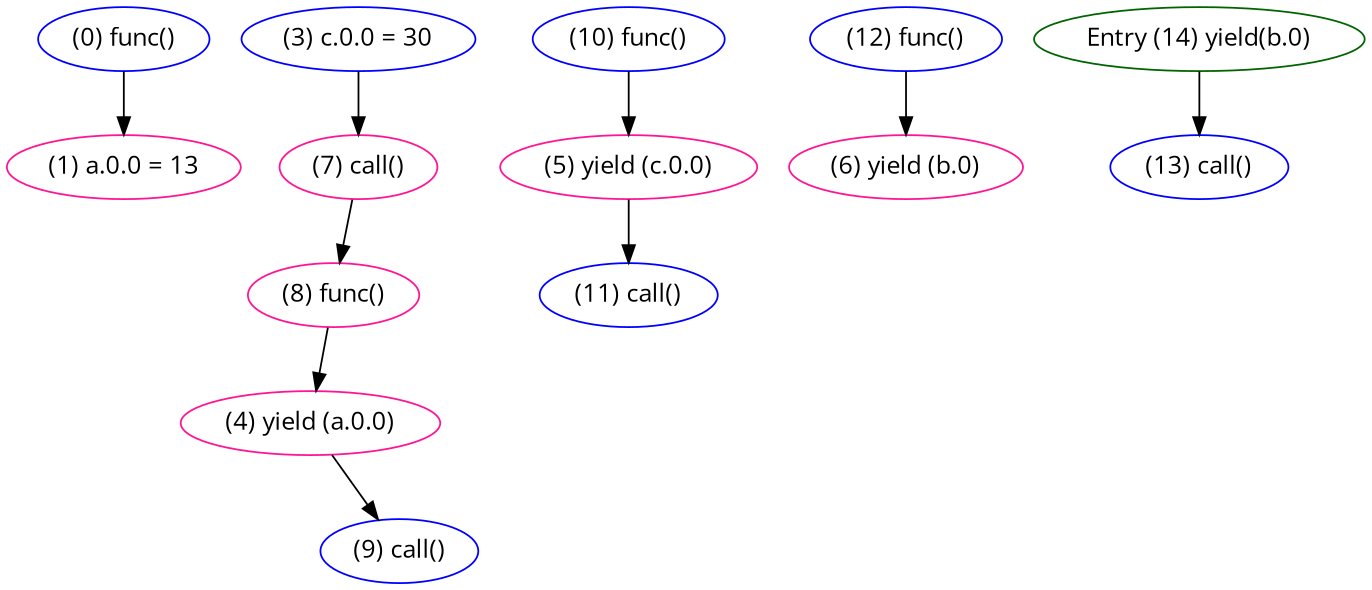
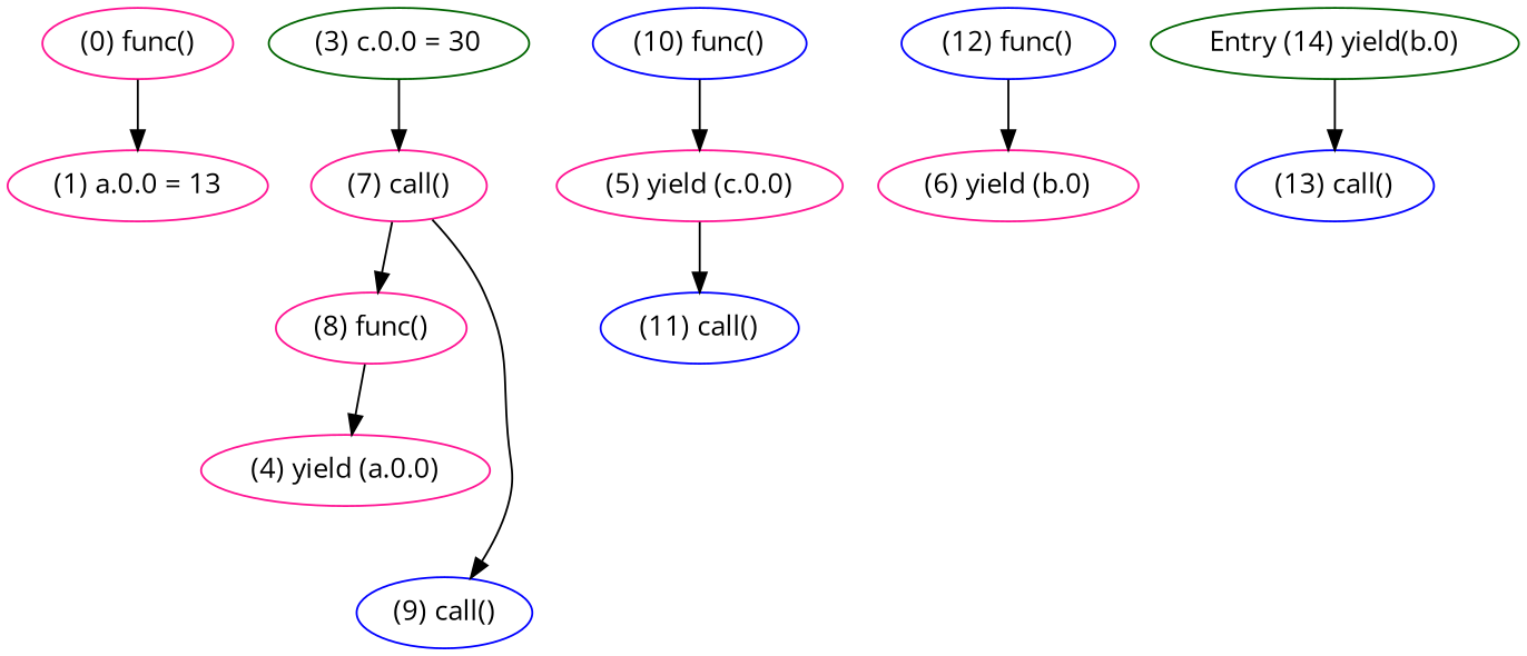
  digraph {
    fontname="Open Sans"
    node [color=blue fontname="Open Sans"]
    edge [fontname="Open Sans"]
-   n1 [label="(0) func()"]
+   n1 [color=deeppink label="(0) func()"]
    n2 [color=deeppink label="(1) a.0.0 = 13"]
-   n3 [label="(3) c.0.0 = 30"]
+   n3 [color=darkgreen label="(3) c.0.0 = 30"]
    n4 [color=deeppink label="(7) call()"]
    n5 [color=deeppink label="(8) func()"]
    n6 [color=deeppink label="(4) yield (a.0.0)"]
    n7 [label="(9) call()"]
    n8 [color=deeppink label="(5) yield (c.0.0)"]
    n9 [label="(11) call()"]
    n10 [color=deeppink label="(6) yield (b.0)"]
    n11 [label="(10) func()"]
    n12 [label="(12) func()"]
    n13 [label="(13) call()"]
    n14 [color=darkgreen label="Entry (14) yield(b.0)"]
    n1 -> n2
    n3 -> n4
    n4 -> n5
    n5 -> n6
-   n6 -> n7
+   n4 -> n7
    n8 -> n9
    n11 -> n8
    n12 -> n10
    n14 -> n13
  }
